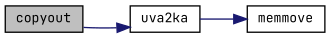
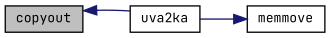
  digraph {
    fontname="JetBrains Mono"
    rankdir=LR
    node [color=black fillcolor=white fontname="JetBrains Mono" fontsize=10 shape=record style=filled]
    edge [color=midnightblue fontname="JetBrains Mono" fontsize=10 labelfontname=Helvetica labelfontsize=10 style=solid]
    n1 [fillcolor=grey75 fontcolor=black height=0.2 label=copyout width=0.4]
    n2 [height=0.2 label=uva2ka width=0.4]
    n3 [height=0.2 label=memmove width=0.4]
-   n1 -> n2
+   n2 -> n1
    n2 -> n3
  }
